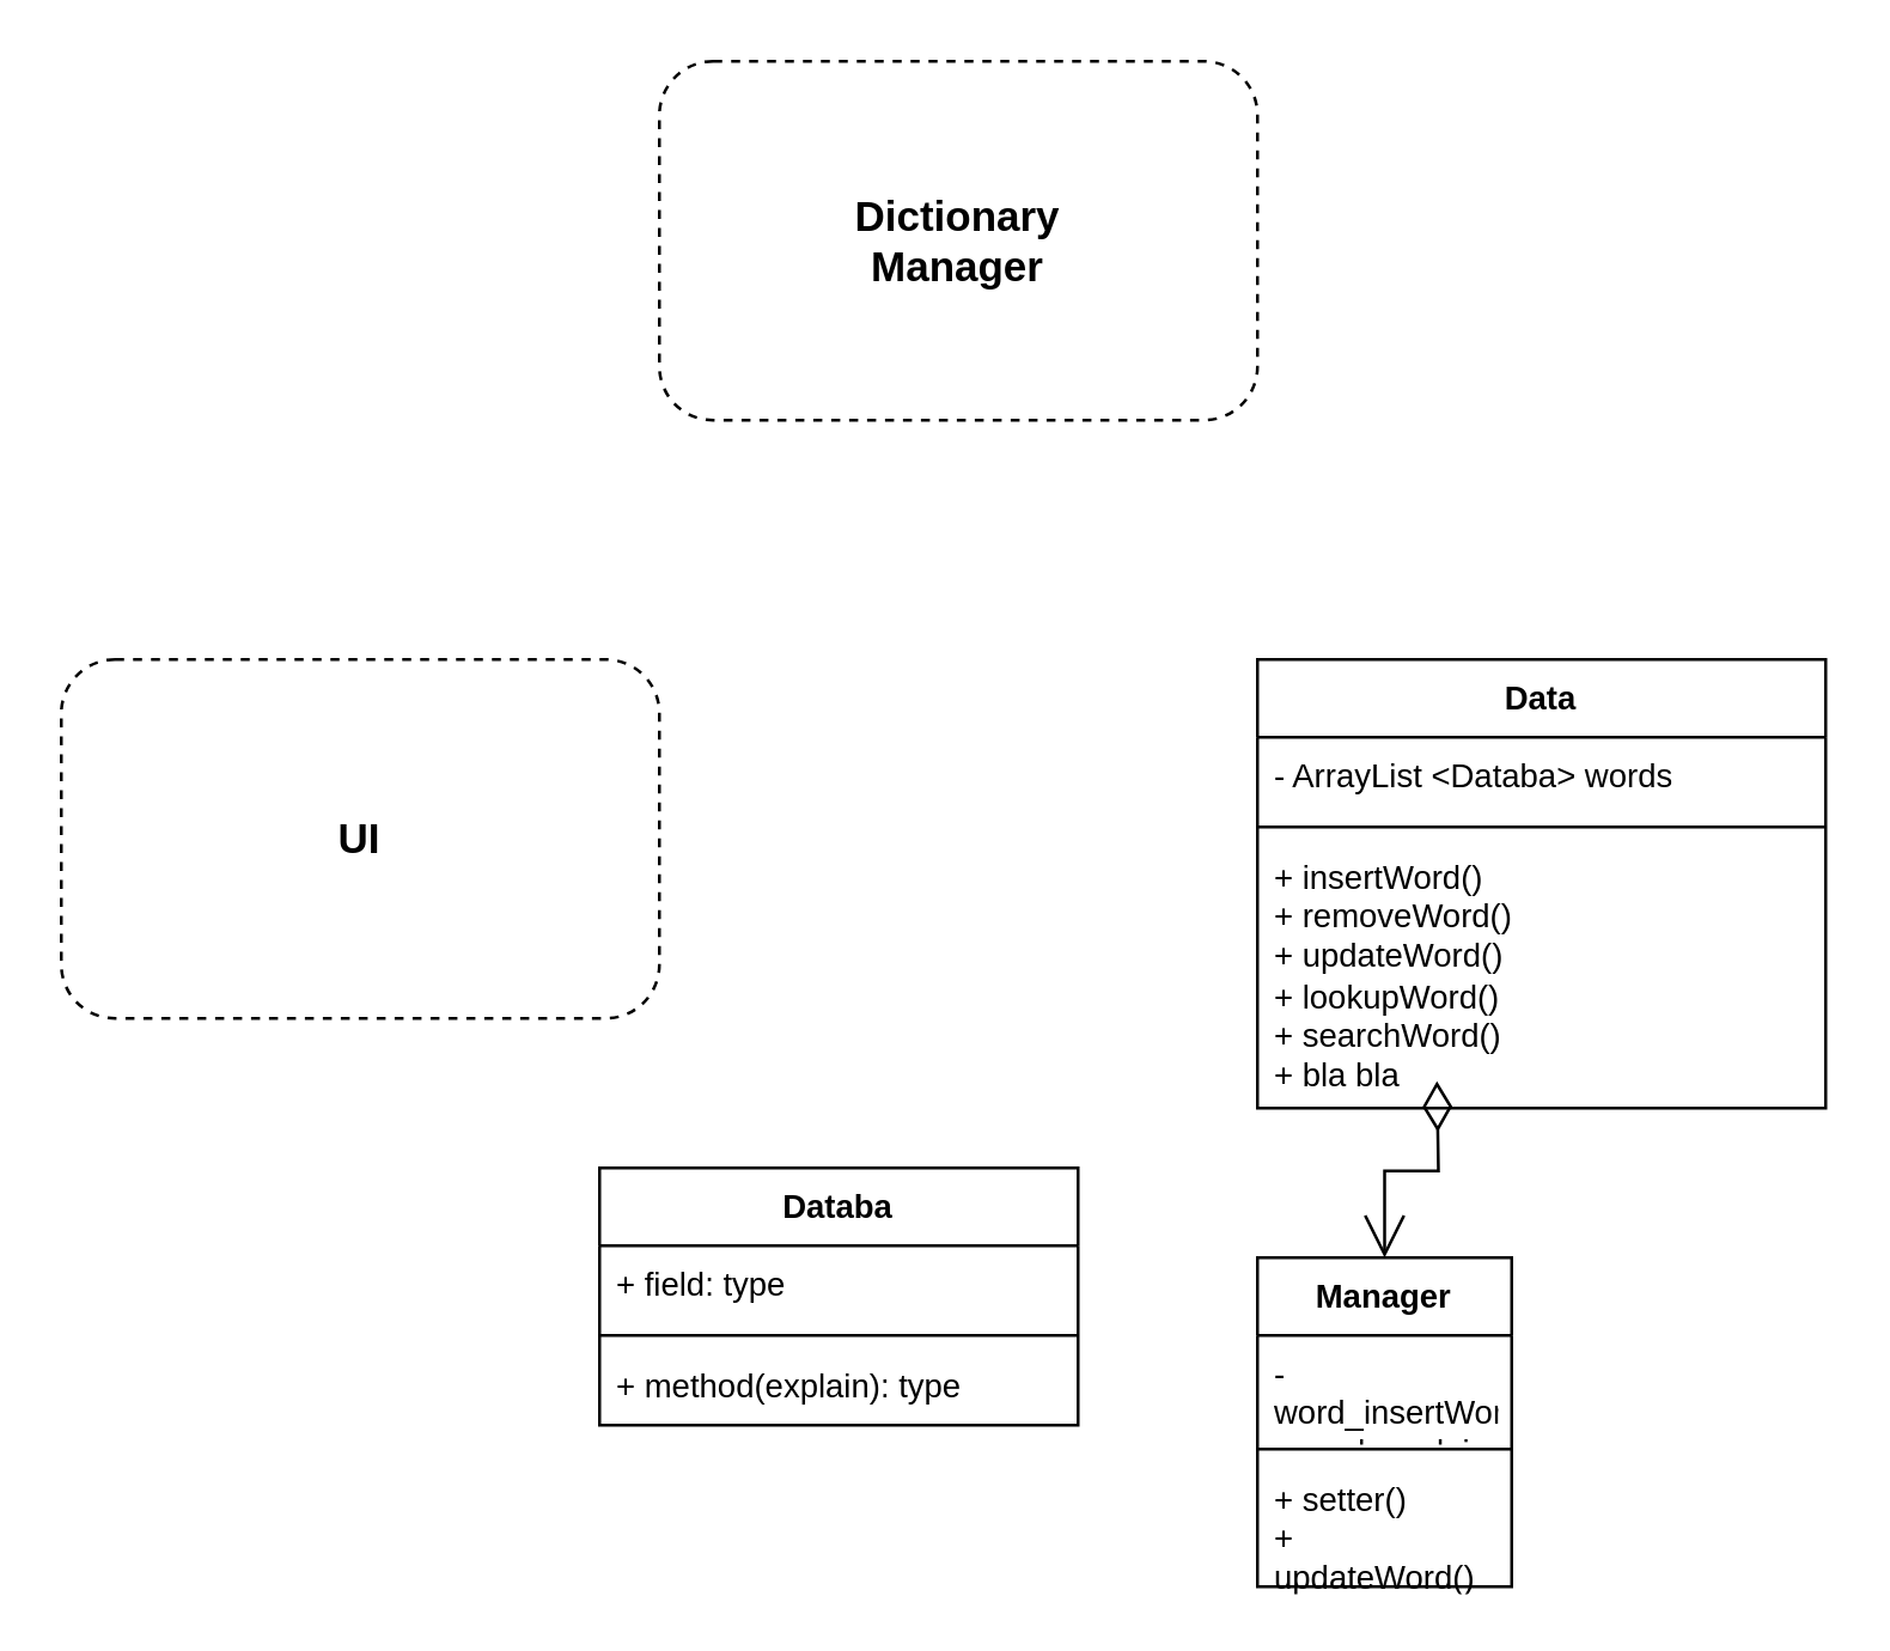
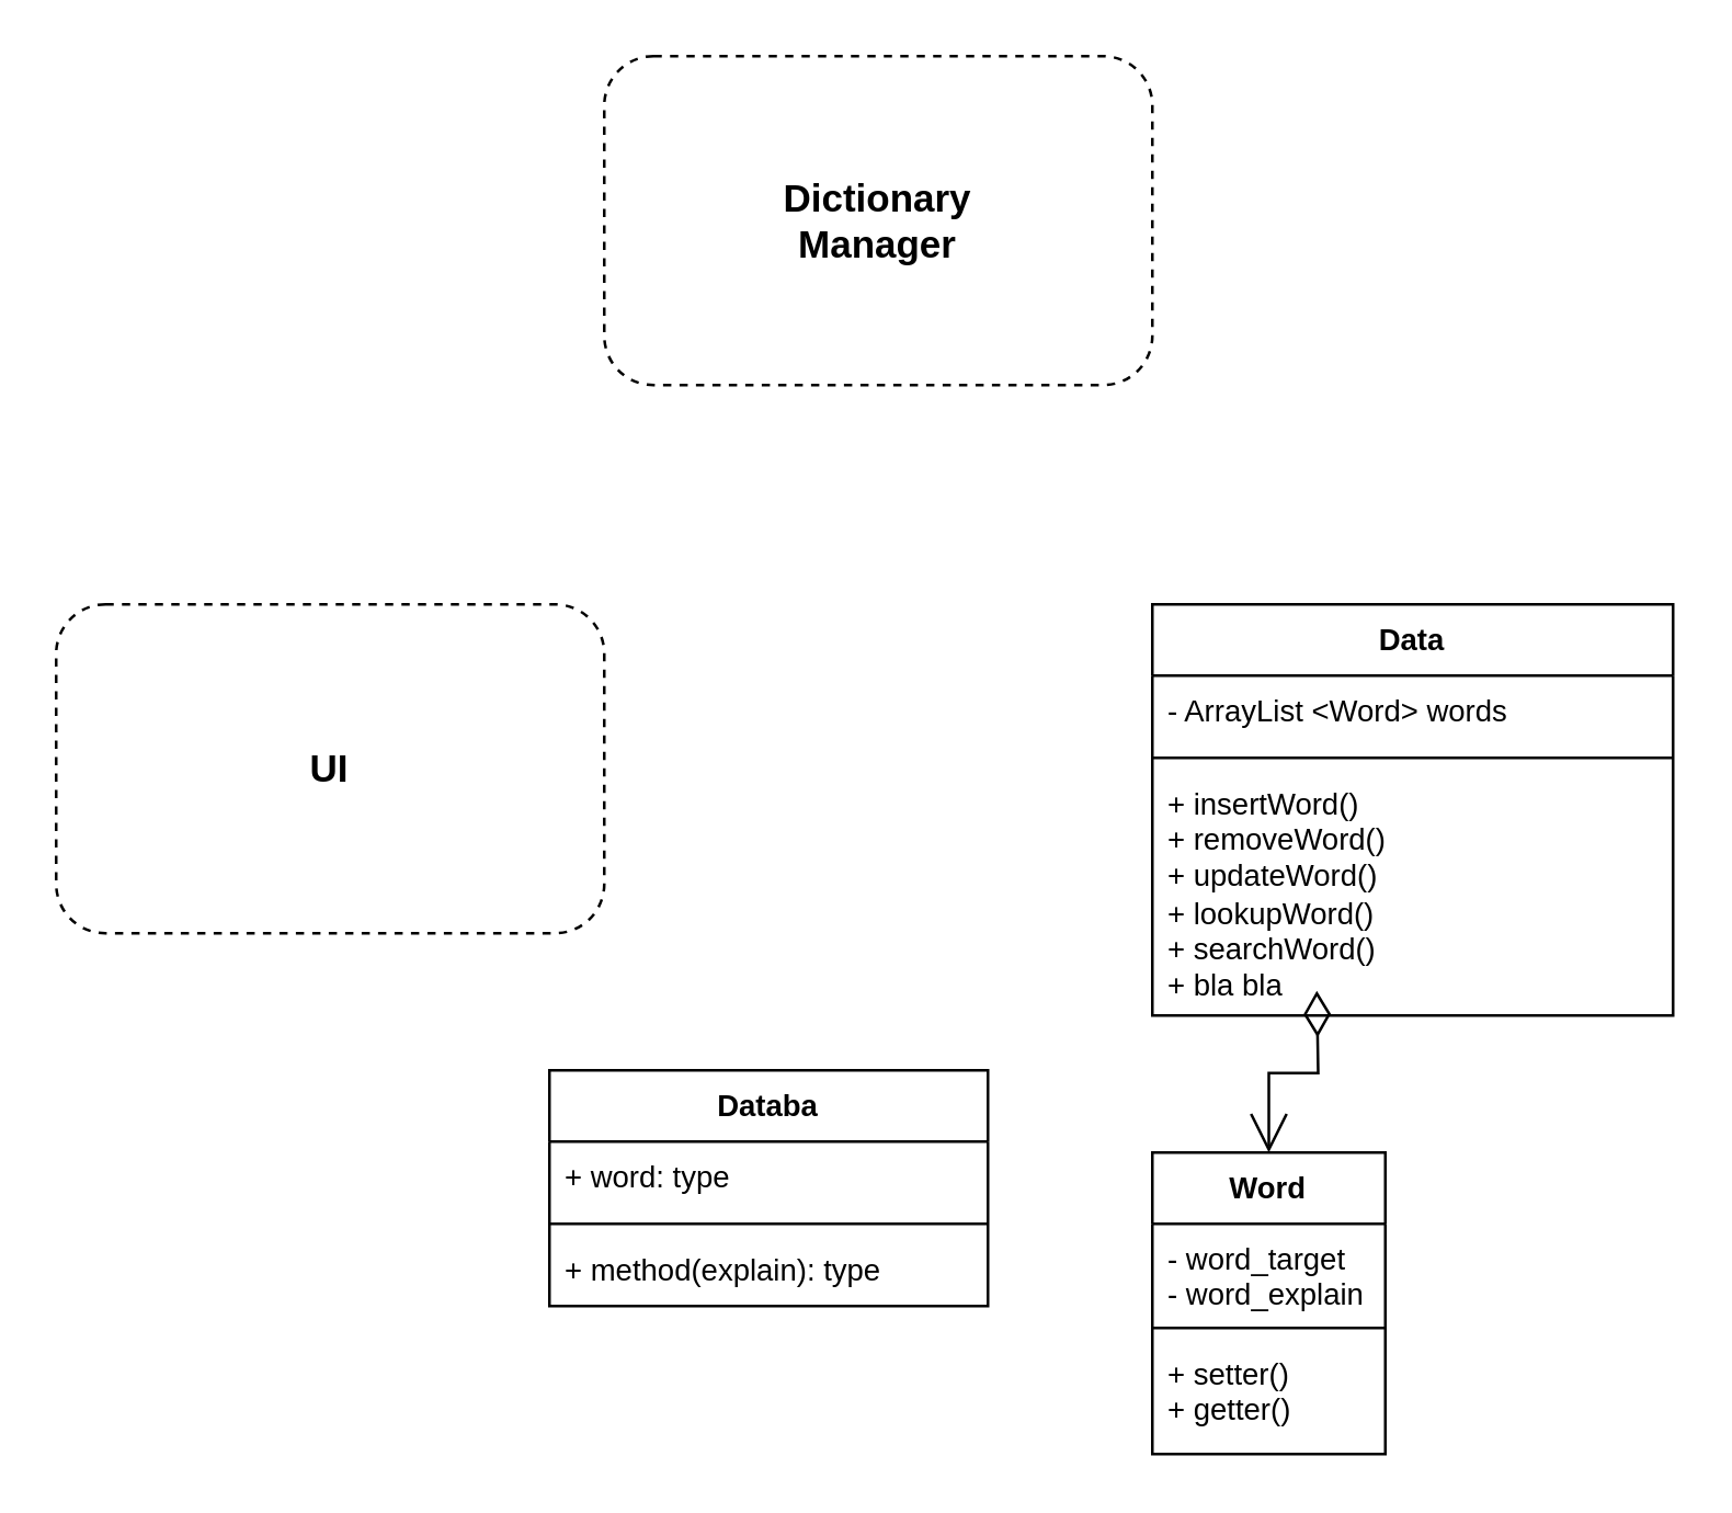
  <mxCell id="0" />
  <mxCell id="1" parent="0" />
  <mxCell id="2" value="&lt;b style=&quot;font-size: 14px;&quot;&gt;Dictionary&lt;br&gt;Manager&lt;br&gt;&lt;/b&gt;" style="rounded=1;whiteSpace=wrap;html=1;dashed=1;" vertex="1" parent="1"><mxGeometry x="220" y="20" width="200" height="120" as="geometry" /></mxCell>
  <mxCell id="3" value="&lt;b style=&quot;font-size: 14px;&quot;&gt;UI&lt;br&gt;&lt;/b&gt;" style="rounded=1;whiteSpace=wrap;html=1;dashed=1;" vertex="1" parent="1"><mxGeometry x="20" y="220" width="200" height="120" as="geometry" /></mxCell>
  <mxCell id="4" value="Data" style="swimlane;fontStyle=1;align=center;verticalAlign=top;childLayout=stackLayout;horizontal=1;startSize=26;horizontalStack=0;resizeParent=1;resizeParentMax=0;resizeLast=0;collapsible=1;marginBottom=0;whiteSpace=wrap;html=1;fontFamily=Helvetica;fontSize=11;fontColor=default;" vertex="1" parent="1"><mxGeometry x="420" y="220" width="190" height="150" as="geometry"><mxRectangle x="520" y="354" width="60" height="30" as="alternateBounds" /></mxGeometry></mxCell>
- <mxCell id="5" value="- ArrayList &amp;lt;Databa&amp;gt; words" style="text;strokeColor=none;fillColor=none;align=left;verticalAlign=top;spacingLeft=4;spacingRight=4;overflow=hidden;rotatable=0;points=[[0,0.5],[1,0.5]];portConstraint=eastwest;whiteSpace=wrap;html=1;fontSize=11;fontFamily=Helvetica;fontColor=default;" vertex="1" parent="4"><mxGeometry y="26" width="190" height="26" as="geometry" /></mxCell>
+ <mxCell id="5" value="- ArrayList &amp;lt;Word&amp;gt; words" style="text;strokeColor=none;fillColor=none;align=left;verticalAlign=top;spacingLeft=4;spacingRight=4;overflow=hidden;rotatable=0;points=[[0,0.5],[1,0.5]];portConstraint=eastwest;whiteSpace=wrap;html=1;fontSize=11;fontFamily=Helvetica;fontColor=default;" vertex="1" parent="4"><mxGeometry y="26" width="190" height="26" as="geometry" /></mxCell>
  <mxCell id="6" value="" style="line;strokeWidth=1;fillColor=none;align=left;verticalAlign=middle;spacingTop=-1;spacingLeft=3;spacingRight=3;rotatable=0;labelPosition=right;points=[];portConstraint=eastwest;strokeColor=inherit;fontFamily=Helvetica;fontSize=11;fontColor=default;" vertex="1" parent="4"><mxGeometry y="52" width="190" height="8" as="geometry" /></mxCell>
  <mxCell id="7" value="+ insertWord()&lt;br&gt;+ removeWord()&lt;br&gt;+ updateWord()&lt;br&gt;+ lookupWord()&lt;br&gt;+ searchWord()&lt;br&gt;+ bla bla" style="text;strokeColor=none;fillColor=none;align=left;verticalAlign=top;spacingLeft=4;spacingRight=4;overflow=hidden;rotatable=0;points=[[0,0.5],[1,0.5]];portConstraint=eastwest;whiteSpace=wrap;html=1;fontSize=11;fontFamily=Helvetica;fontColor=default;" vertex="1" parent="4"><mxGeometry y="60" width="190" height="90" as="geometry" /></mxCell>
  <mxCell id="8" value="" style="endArrow=open;html=1;endSize=12;startArrow=diamondThin;startSize=14;startFill=0;edgeStyle=orthogonalEdgeStyle;align=left;verticalAlign=bottom;rounded=0;labelBackgroundColor=default;strokeColor=default;fontFamily=Helvetica;fontSize=11;fontColor=default;shape=connector;entryX=0.5;entryY=0;entryDx=0;entryDy=0;" edge="1" parent="1" target="9"><mxGeometry x="-1" y="3" relative="1" as="geometry"><mxPoint x="480" y="361" as="sourcePoint" /><mxPoint x="540" y="410" as="targetPoint" /></mxGeometry></mxCell>
- <mxCell id="9" value="Manager" style="swimlane;fontStyle=1;align=center;verticalAlign=top;childLayout=stackLayout;horizontal=1;startSize=26;horizontalStack=0;resizeParent=1;resizeParentMax=0;resizeLast=0;collapsible=1;marginBottom=0;whiteSpace=wrap;html=1;fontFamily=Helvetica;fontSize=11;fontColor=default;" vertex="1" parent="1"><mxGeometry x="420" y="420" width="85" height="110" as="geometry" /></mxCell>
- <mxCell id="10" value="- word_insertWord&lt;br&gt;- word_explain" style="text;strokeColor=none;fillColor=none;align=left;verticalAlign=top;spacingLeft=4;spacingRight=4;overflow=hidden;rotatable=0;points=[[0,0.5],[1,0.5]];portConstraint=eastwest;whiteSpace=wrap;html=1;fontSize=11;fontFamily=Helvetica;fontColor=default;" vertex="1" parent="9"><mxGeometry y="26" width="85" height="34" as="geometry" /></mxCell>
+ <mxCell id="9" value="Word" style="swimlane;fontStyle=1;align=center;verticalAlign=top;childLayout=stackLayout;horizontal=1;startSize=26;horizontalStack=0;resizeParent=1;resizeParentMax=0;resizeLast=0;collapsible=1;marginBottom=0;whiteSpace=wrap;html=1;fontFamily=Helvetica;fontSize=11;fontColor=default;" vertex="1" parent="1"><mxGeometry x="420" y="420" width="85" height="110" as="geometry" /></mxCell>
+ <mxCell id="10" value="- word_target&lt;br&gt;- word_explain" style="text;strokeColor=none;fillColor=none;align=left;verticalAlign=top;spacingLeft=4;spacingRight=4;overflow=hidden;rotatable=0;points=[[0,0.5],[1,0.5]];portConstraint=eastwest;whiteSpace=wrap;html=1;fontSize=11;fontFamily=Helvetica;fontColor=default;" vertex="1" parent="9"><mxGeometry y="26" width="85" height="34" as="geometry" /></mxCell>
  <mxCell id="11" value="" style="line;strokeWidth=1;fillColor=none;align=left;verticalAlign=middle;spacingTop=-1;spacingLeft=3;spacingRight=3;rotatable=0;labelPosition=right;points=[];portConstraint=eastwest;strokeColor=inherit;fontFamily=Helvetica;fontSize=11;fontColor=default;" vertex="1" parent="9"><mxGeometry y="60" width="85" height="8" as="geometry" /></mxCell>
- <mxCell id="12" value="+ setter()&lt;br&gt;+ updateWord()" style="text;strokeColor=none;fillColor=none;align=left;verticalAlign=top;spacingLeft=4;spacingRight=4;overflow=hidden;rotatable=0;points=[[0,0.5],[1,0.5]];portConstraint=eastwest;whiteSpace=wrap;html=1;fontSize=11;fontFamily=Helvetica;fontColor=default;" vertex="1" parent="9"><mxGeometry y="68" width="85" height="42" as="geometry" /></mxCell>
+ <mxCell id="12" value="+ setter()&lt;br&gt;+ getter()" style="text;strokeColor=none;fillColor=none;align=left;verticalAlign=top;spacingLeft=4;spacingRight=4;overflow=hidden;rotatable=0;points=[[0,0.5],[1,0.5]];portConstraint=eastwest;whiteSpace=wrap;html=1;fontSize=11;fontFamily=Helvetica;fontColor=default;" vertex="1" parent="9"><mxGeometry y="68" width="85" height="42" as="geometry" /></mxCell>
  <mxCell id="13" value="Databa" style="swimlane;fontStyle=1;align=center;verticalAlign=top;childLayout=stackLayout;horizontal=1;startSize=26;horizontalStack=0;resizeParent=1;resizeParentMax=0;resizeLast=0;collapsible=1;marginBottom=0;whiteSpace=wrap;html=1;fontFamily=Helvetica;fontSize=11;fontColor=default;" vertex="1" parent="1"><mxGeometry x="200" y="390" width="160" height="86" as="geometry" /></mxCell>
- <mxCell id="14" value="+ field: type" style="text;strokeColor=none;fillColor=none;align=left;verticalAlign=top;spacingLeft=4;spacingRight=4;overflow=hidden;rotatable=0;points=[[0,0.5],[1,0.5]];portConstraint=eastwest;whiteSpace=wrap;html=1;fontSize=11;fontFamily=Helvetica;fontColor=default;" vertex="1" parent="13"><mxGeometry y="26" width="160" height="26" as="geometry" /></mxCell>
+ <mxCell id="14" value="+ word: type" style="text;strokeColor=none;fillColor=none;align=left;verticalAlign=top;spacingLeft=4;spacingRight=4;overflow=hidden;rotatable=0;points=[[0,0.5],[1,0.5]];portConstraint=eastwest;whiteSpace=wrap;html=1;fontSize=11;fontFamily=Helvetica;fontColor=default;" vertex="1" parent="13"><mxGeometry y="26" width="160" height="26" as="geometry" /></mxCell>
  <mxCell id="15" value="" style="line;strokeWidth=1;fillColor=none;align=left;verticalAlign=middle;spacingTop=-1;spacingLeft=3;spacingRight=3;rotatable=0;labelPosition=right;points=[];portConstraint=eastwest;strokeColor=inherit;fontFamily=Helvetica;fontSize=11;fontColor=default;" vertex="1" parent="13"><mxGeometry y="52" width="160" height="8" as="geometry" /></mxCell>
  <mxCell id="16" value="+ method(explain): type" style="text;strokeColor=none;fillColor=none;align=left;verticalAlign=top;spacingLeft=4;spacingRight=4;overflow=hidden;rotatable=0;points=[[0,0.5],[1,0.5]];portConstraint=eastwest;whiteSpace=wrap;html=1;fontSize=11;fontFamily=Helvetica;fontColor=default;" vertex="1" parent="13"><mxGeometry y="60" width="160" height="26" as="geometry" /></mxCell>
